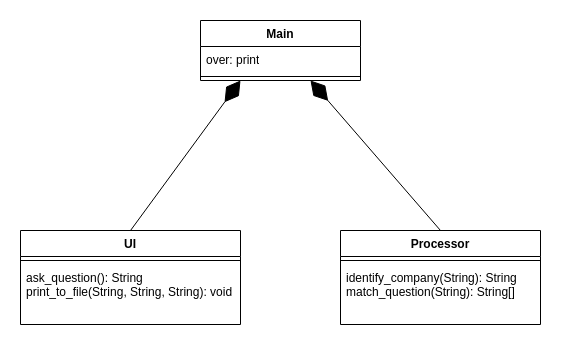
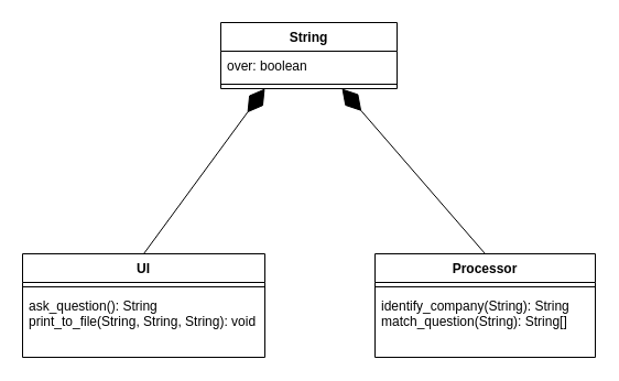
  <mxCell id="0" />
  <mxCell id="1" parent="0" />
- <mxCell id="2" value="Main&lt;div&gt;&lt;br/&gt;&lt;/div&gt;" style="swimlane;fontStyle=1;align=center;verticalAlign=top;childLayout=stackLayout;horizontal=1;startSize=26;horizontalStack=0;resizeParent=1;resizeParentMax=0;resizeLast=0;collapsible=1;marginBottom=0;whiteSpace=wrap;html=1;" vertex="1" parent="1"><mxGeometry x="200" y="20" width="160" height="60" as="geometry" /></mxCell>
- <mxCell id="3" value="over: print" style="text;strokeColor=none;fillColor=none;align=left;verticalAlign=top;spacingLeft=4;spacingRight=4;overflow=hidden;rotatable=0;points=[[0,0.5],[1,0.5]];portConstraint=eastwest;whiteSpace=wrap;html=1;" vertex="1" parent="2"><mxGeometry y="26" width="160" height="26" as="geometry" /></mxCell>
+ <mxCell id="2" value="String&lt;div&gt;&lt;br/&gt;&lt;/div&gt;" style="swimlane;fontStyle=1;align=center;verticalAlign=top;childLayout=stackLayout;horizontal=1;startSize=26;horizontalStack=0;resizeParent=1;resizeParentMax=0;resizeLast=0;collapsible=1;marginBottom=0;whiteSpace=wrap;html=1;" vertex="1" parent="1"><mxGeometry x="200" y="20" width="160" height="60" as="geometry" /></mxCell>
+ <mxCell id="3" value="over: boolean" style="text;strokeColor=none;fillColor=none;align=left;verticalAlign=top;spacingLeft=4;spacingRight=4;overflow=hidden;rotatable=0;points=[[0,0.5],[1,0.5]];portConstraint=eastwest;whiteSpace=wrap;html=1;" vertex="1" parent="2"><mxGeometry y="26" width="160" height="26" as="geometry" /></mxCell>
  <mxCell id="4" value="" style="line;strokeWidth=1;fillColor=none;align=left;verticalAlign=middle;spacingTop=-1;spacingLeft=3;spacingRight=3;rotatable=0;labelPosition=right;points=[];portConstraint=eastwest;strokeColor=inherit;" vertex="1" parent="2"><mxGeometry y="52" width="160" height="8" as="geometry" /></mxCell>
  <mxCell id="5" value="Processor" style="swimlane;fontStyle=1;align=center;verticalAlign=top;childLayout=stackLayout;horizontal=1;startSize=26;horizontalStack=0;resizeParent=1;resizeParentMax=0;resizeLast=0;collapsible=1;marginBottom=0;whiteSpace=wrap;html=1;" vertex="1" parent="1"><mxGeometry x="340" y="230" width="200" height="94" as="geometry" /></mxCell>
  <mxCell id="6" value="" style="line;strokeWidth=1;fillColor=none;align=left;verticalAlign=middle;spacingTop=-1;spacingLeft=3;spacingRight=3;rotatable=0;labelPosition=right;points=[];portConstraint=eastwest;strokeColor=inherit;" vertex="1" parent="5"><mxGeometry y="26" width="200" height="8" as="geometry" /></mxCell>
  <mxCell id="7" value="identify_company(String): String&lt;br&gt;match_question(String): String[]&lt;br&gt;&lt;div&gt;&lt;br&gt;&lt;/div&gt;" style="text;strokeColor=none;fillColor=none;align=left;verticalAlign=top;spacingLeft=4;spacingRight=4;overflow=hidden;rotatable=0;points=[[0,0.5],[1,0.5]];portConstraint=eastwest;whiteSpace=wrap;html=1;" vertex="1" parent="5"><mxGeometry y="34" width="200" height="60" as="geometry" /></mxCell>
  <mxCell id="8" value="UI" style="swimlane;fontStyle=1;align=center;verticalAlign=top;childLayout=stackLayout;horizontal=1;startSize=26;horizontalStack=0;resizeParent=1;resizeParentMax=0;resizeLast=0;collapsible=1;marginBottom=0;whiteSpace=wrap;html=1;" vertex="1" parent="1"><mxGeometry x="20" y="230" width="220" height="94" as="geometry" /></mxCell>
  <mxCell id="9" value="" style="line;strokeWidth=1;fillColor=none;align=left;verticalAlign=middle;spacingTop=-1;spacingLeft=3;spacingRight=3;rotatable=0;labelPosition=right;points=[];portConstraint=eastwest;strokeColor=inherit;" vertex="1" parent="8"><mxGeometry y="26" width="220" height="8" as="geometry" /></mxCell>
  <mxCell id="10" value="ask_question(): String&lt;br&gt;print_to_file(String, String, String): void" style="text;strokeColor=none;fillColor=none;align=left;verticalAlign=top;spacingLeft=4;spacingRight=4;overflow=hidden;rotatable=0;points=[[0,0.5],[1,0.5]];portConstraint=eastwest;whiteSpace=wrap;html=1;" vertex="1" parent="8"><mxGeometry y="34" width="220" height="60" as="geometry" /></mxCell>
  <mxCell id="11" value="" style="endArrow=diamondThin;endFill=1;endSize=24;html=1;rounded=0;exitX=0.5;exitY=0;exitDx=0;exitDy=0;entryX=0.5;entryY=1;entryDx=0;entryDy=0;" edge="1" parent="1" source="5"><mxGeometry width="160" relative="1" as="geometry"><mxPoint x="470" y="230" as="sourcePoint" /><mxPoint x="310" y="80" as="targetPoint" /><Array as="points" /></mxGeometry></mxCell>
  <mxCell id="12" value="" style="endArrow=diamondThin;endFill=1;endSize=24;html=1;rounded=0;exitX=0.5;exitY=0;exitDx=0;exitDy=0;entryX=0.5;entryY=1;entryDx=0;entryDy=0;" edge="1" parent="1" source="8"><mxGeometry width="160" relative="1" as="geometry"><mxPoint x="60" y="230" as="sourcePoint" /><mxPoint x="240" y="80" as="targetPoint" /><Array as="points" /></mxGeometry></mxCell>
